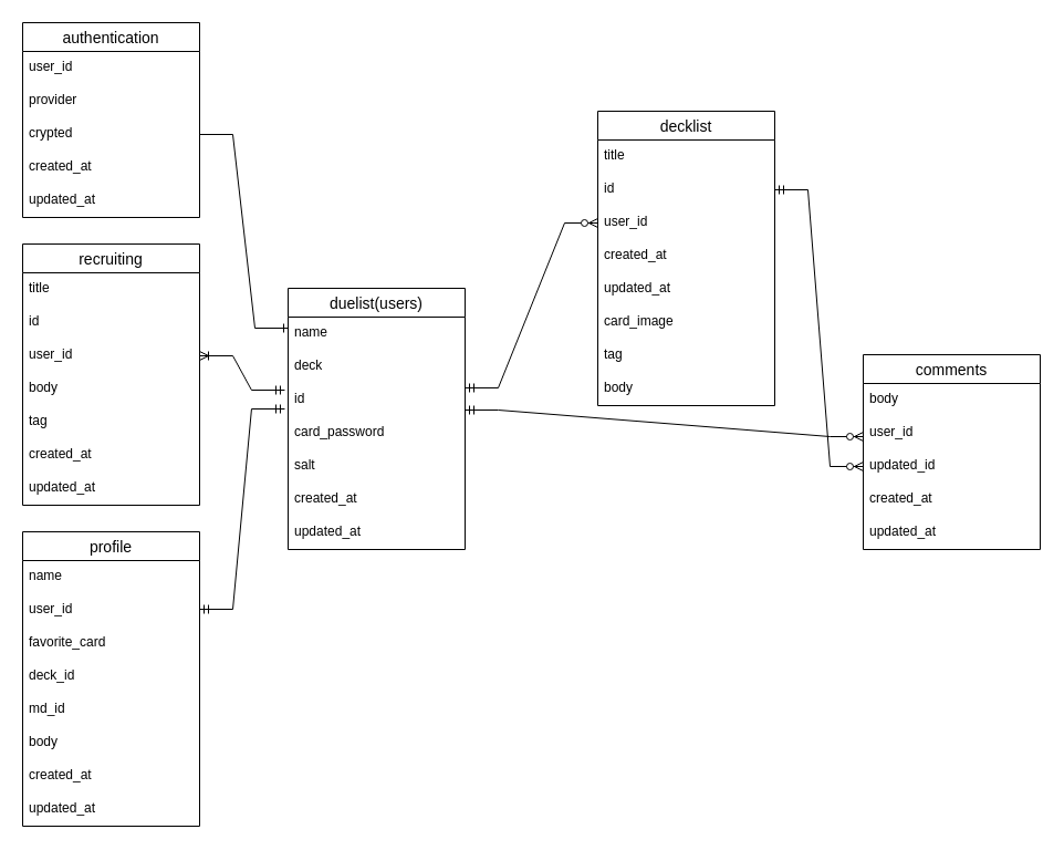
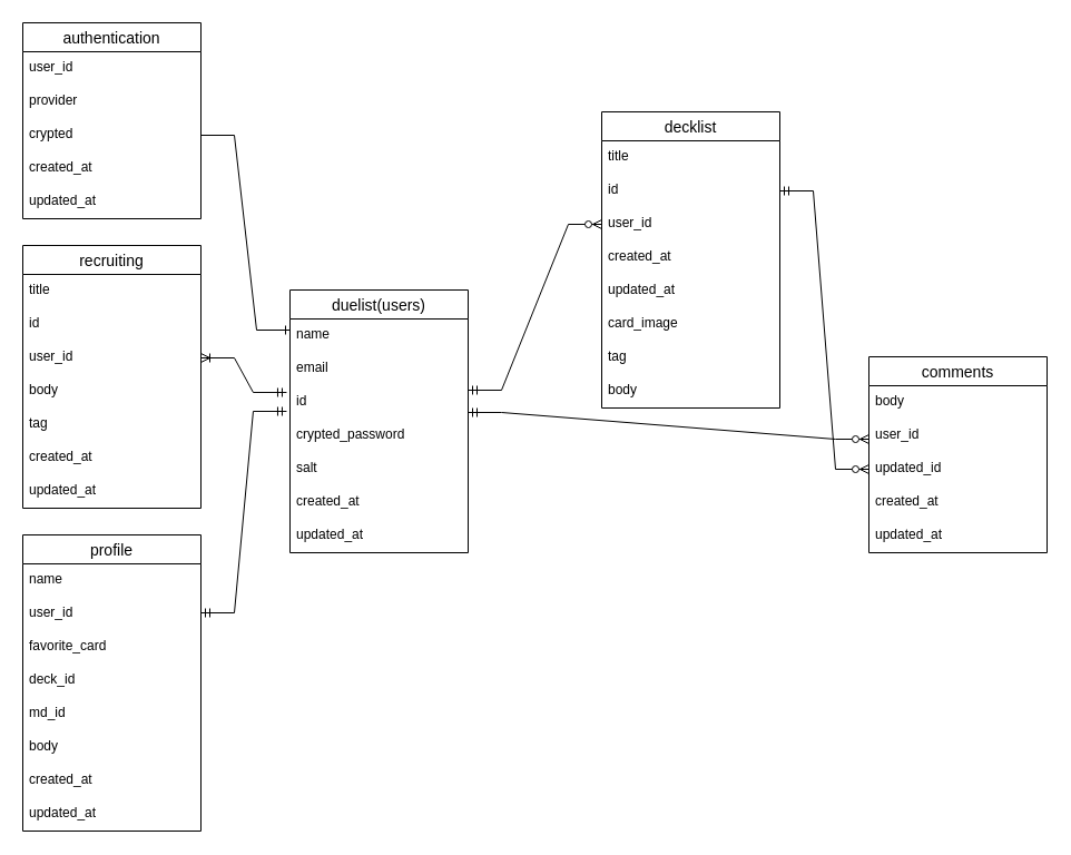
  <mxCell id="0" />
  <mxCell id="1" parent="0" />
  <mxCell id="2" value="authentication" style="swimlane;fontStyle=0;childLayout=stackLayout;horizontal=1;startSize=26;horizontalStack=0;resizeParent=1;resizeParentMax=0;resizeLast=0;collapsible=1;marginBottom=0;align=center;fontSize=14;fillStyle=auto;" parent="1" vertex="1"><mxGeometry x="20" y="20" width="160" height="176" as="geometry" /></mxCell>
  <mxCell id="3" value="user_id" style="text;strokeColor=none;fillColor=none;spacingLeft=4;spacingRight=4;overflow=hidden;rotatable=0;points=[[0,0.5],[1,0.5]];portConstraint=eastwest;fontSize=12;fillStyle=auto;" parent="2" vertex="1"><mxGeometry y="26" width="160" height="30" as="geometry" /></mxCell>
  <mxCell id="4" value="provider" style="text;strokeColor=none;fillColor=none;spacingLeft=4;spacingRight=4;overflow=hidden;rotatable=0;points=[[0,0.5],[1,0.5]];portConstraint=eastwest;fontSize=12;fillStyle=auto;" parent="2" vertex="1"><mxGeometry y="56" width="160" height="30" as="geometry" /></mxCell>
  <mxCell id="5" value="crypted" style="text;strokeColor=none;fillColor=none;spacingLeft=4;spacingRight=4;overflow=hidden;rotatable=0;points=[[0,0.5],[1,0.5]];portConstraint=eastwest;fontSize=12;fillStyle=auto;" parent="2" vertex="1"><mxGeometry y="86" width="160" height="30" as="geometry" /></mxCell>
  <mxCell id="6" value="created_at" style="text;strokeColor=none;fillColor=none;spacingLeft=4;spacingRight=4;overflow=hidden;rotatable=0;points=[[0,0.5],[1,0.5]];portConstraint=eastwest;fontSize=12;fillStyle=auto;" parent="2" vertex="1"><mxGeometry y="116" width="160" height="30" as="geometry" /></mxCell>
  <mxCell id="7" value="updated_at" style="text;strokeColor=none;fillColor=none;spacingLeft=4;spacingRight=4;overflow=hidden;rotatable=0;points=[[0,0.5],[1,0.5]];portConstraint=eastwest;fontSize=12;fillStyle=auto;" parent="2" vertex="1"><mxGeometry y="146" width="160" height="30" as="geometry" /></mxCell>
  <mxCell id="8" value="duelist(users)" style="swimlane;fontStyle=0;childLayout=stackLayout;horizontal=1;startSize=26;horizontalStack=0;resizeParent=1;resizeParentMax=0;resizeLast=0;collapsible=1;marginBottom=0;align=center;fontSize=14;fillStyle=auto;" parent="1" vertex="1"><mxGeometry x="260" y="260" width="160" height="236" as="geometry" /></mxCell>
  <mxCell id="9" value="name" style="text;strokeColor=none;fillColor=none;spacingLeft=4;spacingRight=4;overflow=hidden;rotatable=0;points=[[0,0.5],[1,0.5]];portConstraint=eastwest;fontSize=12;fillStyle=auto;" parent="8" vertex="1"><mxGeometry y="26" width="160" height="30" as="geometry" /></mxCell>
- <mxCell id="10" value="deck" style="text;strokeColor=none;fillColor=none;spacingLeft=4;spacingRight=4;overflow=hidden;rotatable=0;points=[[0,0.5],[1,0.5]];portConstraint=eastwest;fontSize=12;fillStyle=auto;" parent="8" vertex="1"><mxGeometry y="56" width="160" height="30" as="geometry" /></mxCell>
+ <mxCell id="10" value="email" style="text;strokeColor=none;fillColor=none;spacingLeft=4;spacingRight=4;overflow=hidden;rotatable=0;points=[[0,0.5],[1,0.5]];portConstraint=eastwest;fontSize=12;fillStyle=auto;" parent="8" vertex="1"><mxGeometry y="56" width="160" height="30" as="geometry" /></mxCell>
  <mxCell id="11" value="id" style="text;strokeColor=none;fillColor=none;spacingLeft=4;spacingRight=4;overflow=hidden;rotatable=0;points=[[0,0.5],[1,0.5]];portConstraint=eastwest;fontSize=12;fillStyle=auto;" parent="8" vertex="1"><mxGeometry y="86" width="160" height="30" as="geometry" /></mxCell>
- <mxCell id="12" value="card_password" style="text;strokeColor=none;fillColor=none;spacingLeft=4;spacingRight=4;overflow=hidden;rotatable=0;points=[[0,0.5],[1,0.5]];portConstraint=eastwest;fontSize=12;fillStyle=auto;" parent="8" vertex="1"><mxGeometry y="116" width="160" height="30" as="geometry" /></mxCell>
+ <mxCell id="12" value="crypted_password" style="text;strokeColor=none;fillColor=none;spacingLeft=4;spacingRight=4;overflow=hidden;rotatable=0;points=[[0,0.5],[1,0.5]];portConstraint=eastwest;fontSize=12;fillStyle=auto;" parent="8" vertex="1"><mxGeometry y="116" width="160" height="30" as="geometry" /></mxCell>
  <mxCell id="13" value="salt" style="text;strokeColor=none;fillColor=none;spacingLeft=4;spacingRight=4;overflow=hidden;rotatable=0;points=[[0,0.5],[1,0.5]];portConstraint=eastwest;fontSize=12;fillStyle=auto;" parent="8" vertex="1"><mxGeometry y="146" width="160" height="30" as="geometry" /></mxCell>
  <mxCell id="14" value="created_at" style="text;strokeColor=none;fillColor=none;spacingLeft=4;spacingRight=4;overflow=hidden;rotatable=0;points=[[0,0.5],[1,0.5]];portConstraint=eastwest;fontSize=12;fillStyle=auto;" parent="8" vertex="1"><mxGeometry y="176" width="160" height="30" as="geometry" /></mxCell>
  <mxCell id="15" value="updated_at" style="text;strokeColor=none;fillColor=none;spacingLeft=4;spacingRight=4;overflow=hidden;rotatable=0;points=[[0,0.5],[1,0.5]];portConstraint=eastwest;fontSize=12;fillStyle=auto;" parent="8" vertex="1"><mxGeometry y="206" width="160" height="30" as="geometry" /></mxCell>
  <mxCell id="16" value="" style="edgeStyle=entityRelationEdgeStyle;fontSize=12;html=1;endArrow=ERone;endFill=1;rounded=0;exitX=1;exitY=0.5;exitDx=0;exitDy=0;" parent="1" source="5" edge="1"><mxGeometry width="100" height="100" relative="1" as="geometry"><mxPoint x="190" y="196" as="sourcePoint" /><mxPoint x="260" y="296" as="targetPoint" /></mxGeometry></mxCell>
  <mxCell id="17" value="decklist" style="swimlane;fontStyle=0;childLayout=stackLayout;horizontal=1;startSize=26;horizontalStack=0;resizeParent=1;resizeParentMax=0;resizeLast=0;collapsible=1;marginBottom=0;align=center;fontSize=14;fillStyle=auto;" parent="1" vertex="1"><mxGeometry x="540" y="100" width="160" height="266" as="geometry" /></mxCell>
  <mxCell id="18" value="title" style="text;strokeColor=none;fillColor=none;spacingLeft=4;spacingRight=4;overflow=hidden;rotatable=0;points=[[0,0.5],[1,0.5]];portConstraint=eastwest;fontSize=12;fillStyle=auto;" parent="17" vertex="1"><mxGeometry y="26" width="160" height="30" as="geometry" /></mxCell>
  <mxCell id="19" value="id" style="text;strokeColor=none;fillColor=none;spacingLeft=4;spacingRight=4;overflow=hidden;rotatable=0;points=[[0,0.5],[1,0.5]];portConstraint=eastwest;fontSize=12;fillStyle=auto;" parent="17" vertex="1"><mxGeometry y="56" width="160" height="30" as="geometry" /></mxCell>
  <mxCell id="20" value="user_id" style="text;strokeColor=none;fillColor=none;spacingLeft=4;spacingRight=4;overflow=hidden;rotatable=0;points=[[0,0.5],[1,0.5]];portConstraint=eastwest;fontSize=12;fillStyle=auto;" parent="17" vertex="1"><mxGeometry y="86" width="160" height="30" as="geometry" /></mxCell>
  <mxCell id="21" value="created_at" style="text;strokeColor=none;fillColor=none;spacingLeft=4;spacingRight=4;overflow=hidden;rotatable=0;points=[[0,0.5],[1,0.5]];portConstraint=eastwest;fontSize=12;fillStyle=auto;" parent="17" vertex="1"><mxGeometry y="116" width="160" height="30" as="geometry" /></mxCell>
  <mxCell id="22" value="updated_at" style="text;strokeColor=none;fillColor=none;spacingLeft=4;spacingRight=4;overflow=hidden;rotatable=0;points=[[0,0.5],[1,0.5]];portConstraint=eastwest;fontSize=12;fillStyle=auto;" parent="17" vertex="1"><mxGeometry y="146" width="160" height="30" as="geometry" /></mxCell>
  <mxCell id="23" value="card_image" style="text;strokeColor=none;fillColor=none;spacingLeft=4;spacingRight=4;overflow=hidden;rotatable=0;points=[[0,0.5],[1,0.5]];portConstraint=eastwest;fontSize=12;fillStyle=auto;" parent="17" vertex="1"><mxGeometry y="176" width="160" height="30" as="geometry" /></mxCell>
  <mxCell id="24" value="tag" style="text;strokeColor=none;fillColor=none;spacingLeft=4;spacingRight=4;overflow=hidden;rotatable=0;points=[[0,0.5],[1,0.5]];portConstraint=eastwest;fontSize=12;fillStyle=auto;" parent="17" vertex="1"><mxGeometry y="206" width="160" height="30" as="geometry" /></mxCell>
  <mxCell id="25" value="body" style="text;strokeColor=none;fillColor=none;spacingLeft=4;spacingRight=4;overflow=hidden;rotatable=0;points=[[0,0.5],[1,0.5]];portConstraint=eastwest;fontSize=12;fillStyle=auto;" parent="17" vertex="1"><mxGeometry y="236" width="160" height="30" as="geometry" /></mxCell>
  <mxCell id="26" value="comments" style="swimlane;fontStyle=0;childLayout=stackLayout;horizontal=1;startSize=26;horizontalStack=0;resizeParent=1;resizeParentMax=0;resizeLast=0;collapsible=1;marginBottom=0;align=center;fontSize=14;fillStyle=auto;" parent="1" vertex="1"><mxGeometry x="780" y="320" width="160" height="176" as="geometry" /></mxCell>
  <mxCell id="27" value="body" style="text;strokeColor=none;fillColor=none;spacingLeft=4;spacingRight=4;overflow=hidden;rotatable=0;points=[[0,0.5],[1,0.5]];portConstraint=eastwest;fontSize=12;fillStyle=auto;" parent="26" vertex="1"><mxGeometry y="26" width="160" height="30" as="geometry" /></mxCell>
  <mxCell id="28" value="user_id" style="text;strokeColor=none;fillColor=none;spacingLeft=4;spacingRight=4;overflow=hidden;rotatable=0;points=[[0,0.5],[1,0.5]];portConstraint=eastwest;fontSize=12;fillStyle=auto;" parent="26" vertex="1"><mxGeometry y="56" width="160" height="30" as="geometry" /></mxCell>
  <mxCell id="29" value="updated_id" style="text;strokeColor=none;fillColor=none;spacingLeft=4;spacingRight=4;overflow=hidden;rotatable=0;points=[[0,0.5],[1,0.5]];portConstraint=eastwest;fontSize=12;fillStyle=auto;" parent="26" vertex="1"><mxGeometry y="86" width="160" height="30" as="geometry" /></mxCell>
  <mxCell id="30" value="created_at" style="text;strokeColor=none;fillColor=none;spacingLeft=4;spacingRight=4;overflow=hidden;rotatable=0;points=[[0,0.5],[1,0.5]];portConstraint=eastwest;fontSize=12;fillStyle=auto;" parent="26" vertex="1"><mxGeometry y="116" width="160" height="30" as="geometry" /></mxCell>
  <mxCell id="31" value="updated_at" style="text;strokeColor=none;fillColor=none;spacingLeft=4;spacingRight=4;overflow=hidden;rotatable=0;points=[[0,0.5],[1,0.5]];portConstraint=eastwest;fontSize=12;fillStyle=auto;" parent="26" vertex="1"><mxGeometry y="146" width="160" height="30" as="geometry" /></mxCell>
  <mxCell id="32" value="" style="edgeStyle=entityRelationEdgeStyle;fontSize=12;html=1;endArrow=ERzeroToMany;startArrow=ERmandOne;rounded=0;" parent="1" edge="1"><mxGeometry width="100" height="100" relative="1" as="geometry"><mxPoint x="420" y="370" as="sourcePoint" /><mxPoint x="780" y="394" as="targetPoint" /></mxGeometry></mxCell>
  <mxCell id="33" value="" style="edgeStyle=entityRelationEdgeStyle;fontSize=12;html=1;endArrow=ERzeroToMany;startArrow=ERmandOne;rounded=0;entryX=0;entryY=0.5;entryDx=0;entryDy=0;exitX=1;exitY=0.5;exitDx=0;exitDy=0;" parent="1" source="19" target="29" edge="1"><mxGeometry width="100" height="100" relative="1" as="geometry"><mxPoint x="700" y="160" as="sourcePoint" /><mxPoint x="910" y="179" as="targetPoint" /></mxGeometry></mxCell>
  <mxCell id="34" value="recruiting" style="swimlane;fontStyle=0;childLayout=stackLayout;horizontal=1;startSize=26;horizontalStack=0;resizeParent=1;resizeParentMax=0;resizeLast=0;collapsible=1;marginBottom=0;align=center;fontSize=14;fillStyle=auto;" parent="1" vertex="1"><mxGeometry x="20" y="220" width="160" height="236" as="geometry" /></mxCell>
  <mxCell id="35" value="title" style="text;strokeColor=none;fillColor=none;spacingLeft=4;spacingRight=4;overflow=hidden;rotatable=0;points=[[0,0.5],[1,0.5]];portConstraint=eastwest;fontSize=12;fillStyle=auto;" parent="34" vertex="1"><mxGeometry y="26" width="160" height="30" as="geometry" /></mxCell>
  <mxCell id="36" value="id" style="text;strokeColor=none;fillColor=none;spacingLeft=4;spacingRight=4;overflow=hidden;rotatable=0;points=[[0,0.5],[1,0.5]];portConstraint=eastwest;fontSize=12;fillStyle=auto;" parent="34" vertex="1"><mxGeometry y="56" width="160" height="30" as="geometry" /></mxCell>
  <mxCell id="37" value="user_id" style="text;strokeColor=none;fillColor=none;spacingLeft=4;spacingRight=4;overflow=hidden;rotatable=0;points=[[0,0.5],[1,0.5]];portConstraint=eastwest;fontSize=12;fillStyle=auto;" parent="34" vertex="1"><mxGeometry y="86" width="160" height="30" as="geometry" /></mxCell>
  <mxCell id="38" value="body" style="text;strokeColor=none;fillColor=none;spacingLeft=4;spacingRight=4;overflow=hidden;rotatable=0;points=[[0,0.5],[1,0.5]];portConstraint=eastwest;fontSize=12;fillStyle=auto;" parent="34" vertex="1"><mxGeometry y="116" width="160" height="30" as="geometry" /></mxCell>
  <mxCell id="39" value="tag" style="text;strokeColor=none;fillColor=none;spacingLeft=4;spacingRight=4;overflow=hidden;rotatable=0;points=[[0,0.5],[1,0.5]];portConstraint=eastwest;fontSize=12;fillStyle=auto;" parent="34" vertex="1"><mxGeometry y="146" width="160" height="30" as="geometry" /></mxCell>
  <mxCell id="40" value="created_at" style="text;strokeColor=none;fillColor=none;spacingLeft=4;spacingRight=4;overflow=hidden;rotatable=0;points=[[0,0.5],[1,0.5]];portConstraint=eastwest;fontSize=12;fillStyle=auto;" parent="34" vertex="1"><mxGeometry y="176" width="160" height="30" as="geometry" /></mxCell>
  <mxCell id="41" value="updated_at" style="text;strokeColor=none;fillColor=none;spacingLeft=4;spacingRight=4;overflow=hidden;rotatable=0;points=[[0,0.5],[1,0.5]];portConstraint=eastwest;fontSize=12;fillStyle=auto;" parent="34" vertex="1"><mxGeometry y="206" width="160" height="30" as="geometry" /></mxCell>
  <mxCell id="42" value="" style="edgeStyle=entityRelationEdgeStyle;fontSize=12;html=1;endArrow=ERoneToMany;startArrow=ERmandOne;rounded=0;entryX=1;entryY=0.5;entryDx=0;entryDy=0;exitX=-0.019;exitY=0.2;exitDx=0;exitDy=0;exitPerimeter=0;" parent="1" source="11" target="37" edge="1"><mxGeometry width="100" height="100" relative="1" as="geometry"><mxPoint x="230" y="390" as="sourcePoint" /><mxPoint x="140" y="560" as="targetPoint" /></mxGeometry></mxCell>
  <mxCell id="43" value="" style="edgeStyle=entityRelationEdgeStyle;fontSize=12;html=1;endArrow=ERzeroToMany;startArrow=ERmandOne;rounded=0;entryX=0;entryY=0.5;entryDx=0;entryDy=0;exitX=1;exitY=0.133;exitDx=0;exitDy=0;exitPerimeter=0;" parent="1" source="11" target="20" edge="1"><mxGeometry width="100" height="100" relative="1" as="geometry"><mxPoint x="420" y="360" as="sourcePoint" /><mxPoint x="520" y="260" as="targetPoint" /></mxGeometry></mxCell>
  <mxCell id="44" value="profile" style="swimlane;fontStyle=0;childLayout=stackLayout;horizontal=1;startSize=26;horizontalStack=0;resizeParent=1;resizeParentMax=0;resizeLast=0;collapsible=1;marginBottom=0;align=center;fontSize=14;fillStyle=auto;" parent="1" vertex="1"><mxGeometry x="20" y="480" width="160" height="266" as="geometry" /></mxCell>
  <mxCell id="45" value="name" style="text;strokeColor=none;fillColor=none;spacingLeft=4;spacingRight=4;overflow=hidden;rotatable=0;points=[[0,0.5],[1,0.5]];portConstraint=eastwest;fontSize=12;fillStyle=auto;" parent="44" vertex="1"><mxGeometry y="26" width="160" height="30" as="geometry" /></mxCell>
  <mxCell id="46" value="user_id" style="text;strokeColor=none;fillColor=none;spacingLeft=4;spacingRight=4;overflow=hidden;rotatable=0;points=[[0,0.5],[1,0.5]];portConstraint=eastwest;fontSize=12;fillStyle=auto;" parent="44" vertex="1"><mxGeometry y="56" width="160" height="30" as="geometry" /></mxCell>
  <mxCell id="47" value="favorite_card" style="text;strokeColor=none;fillColor=none;spacingLeft=4;spacingRight=4;overflow=hidden;rotatable=0;points=[[0,0.5],[1,0.5]];portConstraint=eastwest;fontSize=12;fillStyle=auto;" parent="44" vertex="1"><mxGeometry y="86" width="160" height="30" as="geometry" /></mxCell>
  <mxCell id="48" value="deck_id" style="text;strokeColor=none;fillColor=none;spacingLeft=4;spacingRight=4;overflow=hidden;rotatable=0;points=[[0,0.5],[1,0.5]];portConstraint=eastwest;fontSize=12;fillStyle=auto;" parent="44" vertex="1"><mxGeometry y="116" width="160" height="30" as="geometry" /></mxCell>
  <mxCell id="49" value="md_id" style="text;strokeColor=none;fillColor=none;spacingLeft=4;spacingRight=4;overflow=hidden;rotatable=0;points=[[0,0.5],[1,0.5]];portConstraint=eastwest;fontSize=12;fillStyle=auto;" parent="44" vertex="1"><mxGeometry y="146" width="160" height="30" as="geometry" /></mxCell>
  <mxCell id="50" value="body" style="text;strokeColor=none;fillColor=none;spacingLeft=4;spacingRight=4;overflow=hidden;rotatable=0;points=[[0,0.5],[1,0.5]];portConstraint=eastwest;fontSize=12;fillStyle=auto;" parent="44" vertex="1"><mxGeometry y="176" width="160" height="30" as="geometry" /></mxCell>
  <mxCell id="51" value="created_at" style="text;strokeColor=none;fillColor=none;spacingLeft=4;spacingRight=4;overflow=hidden;rotatable=0;points=[[0,0.5],[1,0.5]];portConstraint=eastwest;fontSize=12;fillStyle=auto;" parent="44" vertex="1"><mxGeometry y="206" width="160" height="30" as="geometry" /></mxCell>
  <mxCell id="52" value="updated_at" style="text;strokeColor=none;fillColor=none;spacingLeft=4;spacingRight=4;overflow=hidden;rotatable=0;points=[[0,0.5],[1,0.5]];portConstraint=eastwest;fontSize=12;fillStyle=auto;" parent="44" vertex="1"><mxGeometry y="236" width="160" height="30" as="geometry" /></mxCell>
  <mxCell id="53" value="" style="edgeStyle=entityRelationEdgeStyle;fontSize=12;html=1;endArrow=ERmandOne;startArrow=ERmandOne;rounded=0;targetPerimeterSpacing=0;jumpStyle=none;entryX=-0.019;entryY=0.767;entryDx=0;entryDy=0;entryPerimeter=0;" parent="1" target="11" edge="1"><mxGeometry width="100" height="100" relative="1" as="geometry"><mxPoint x="180" y="550" as="sourcePoint" /><mxPoint x="280" y="450" as="targetPoint" /></mxGeometry></mxCell>
